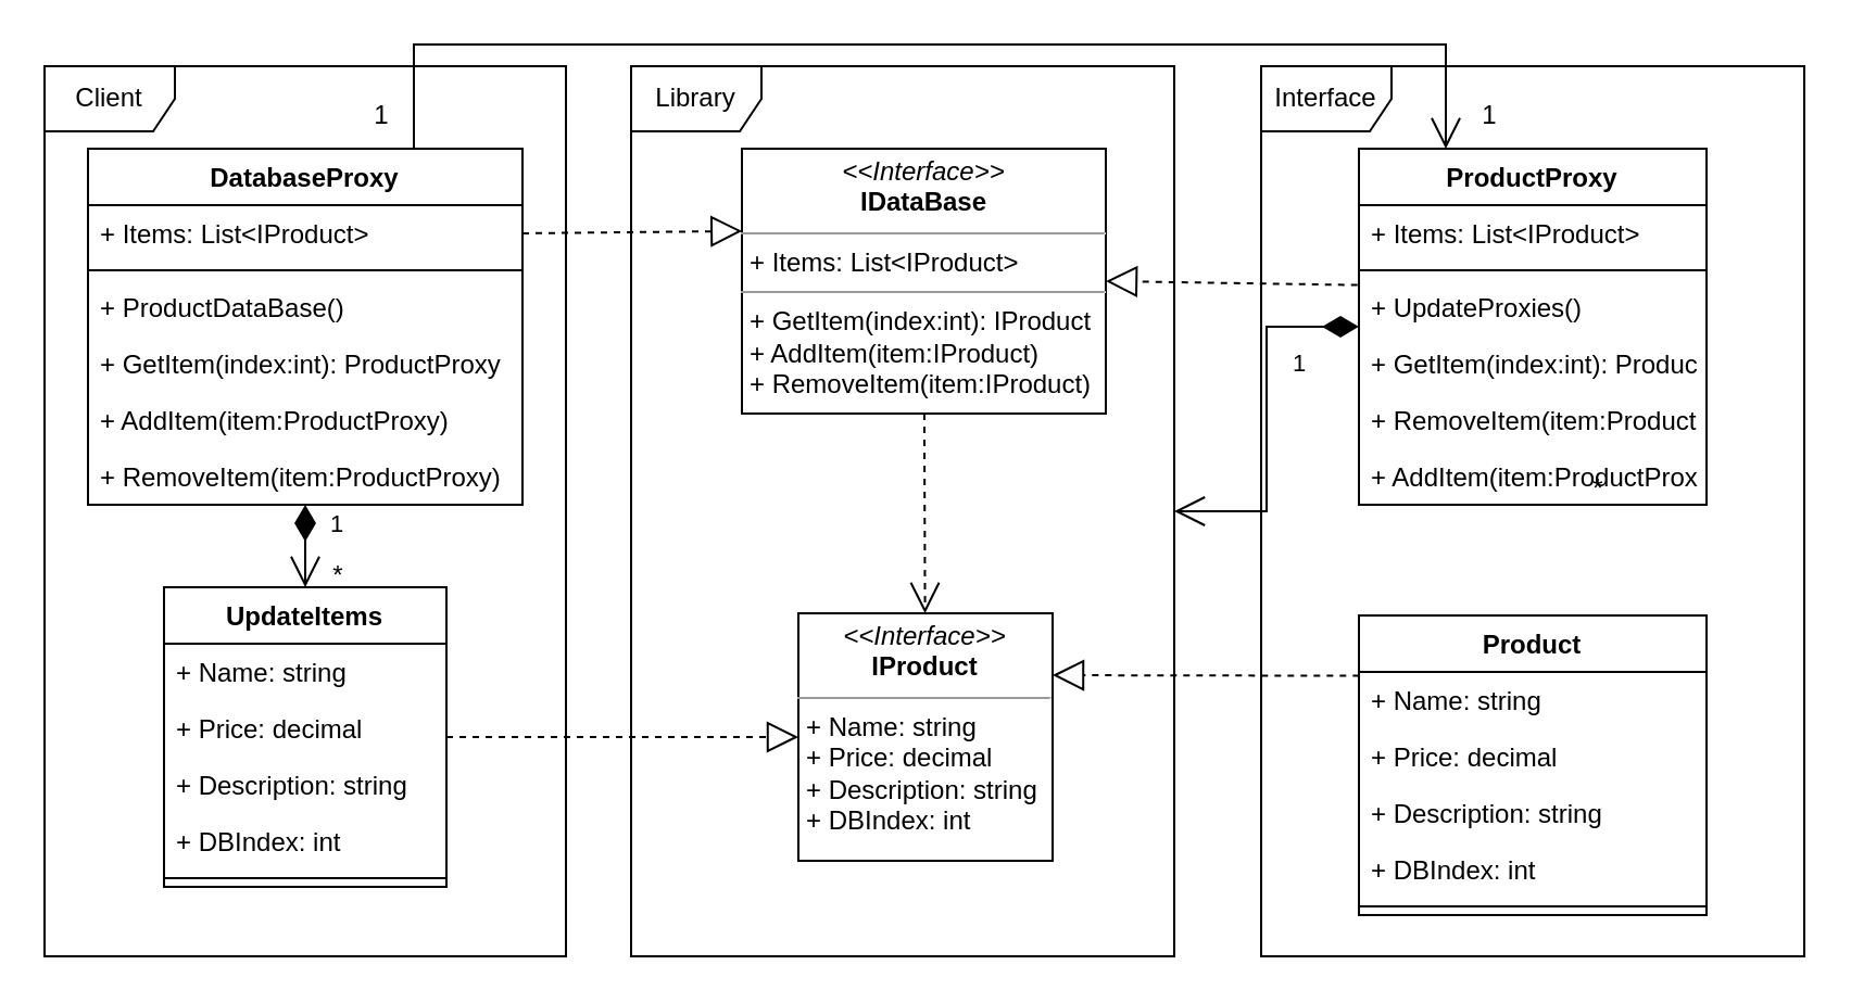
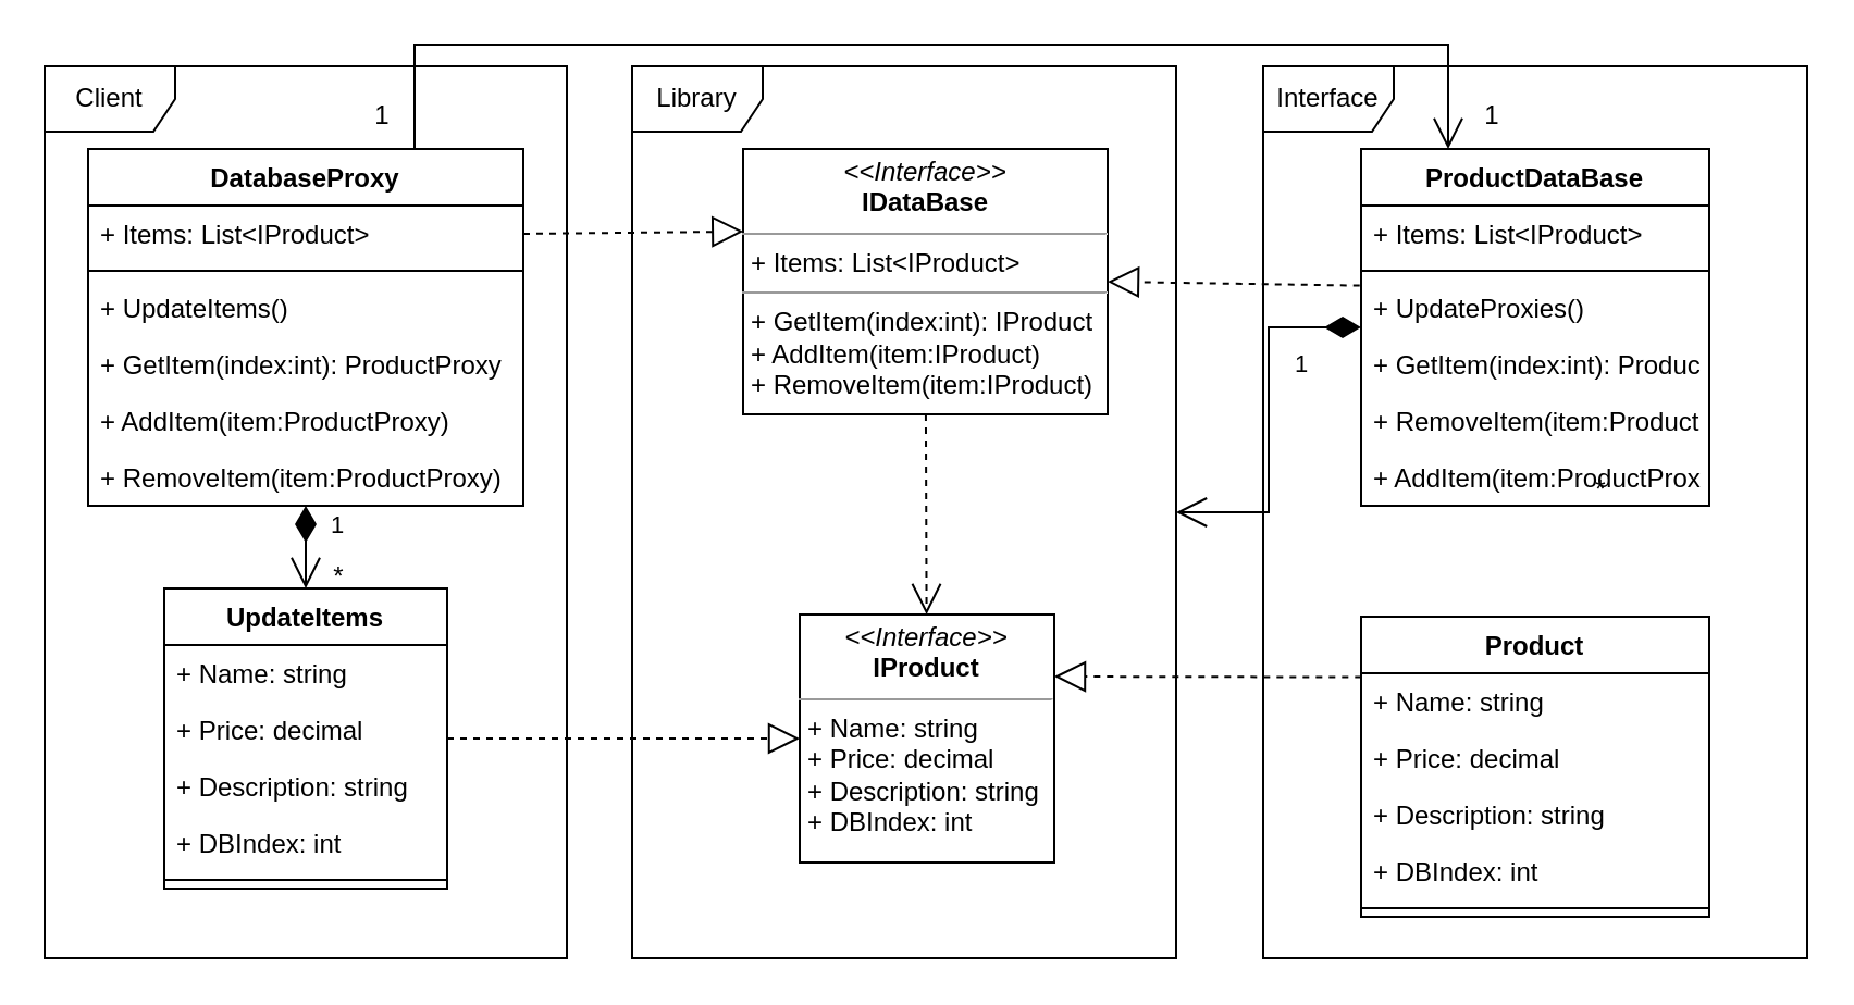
  <mxCell id="0" />
  <mxCell id="1" parent="0" />
  <mxCell id="2" value="Interface" style="shape=umlFrame;whiteSpace=wrap;html=1;" parent="1" vertex="1"><mxGeometry x="580" y="30" width="250" height="410" as="geometry" /></mxCell>
  <mxCell id="3" value="Client" style="shape=umlFrame;whiteSpace=wrap;html=1;" parent="1" vertex="1"><mxGeometry x="20" y="30" width="240" height="410" as="geometry" /></mxCell>
  <mxCell id="4" value="Library" style="shape=umlFrame;whiteSpace=wrap;html=1;" parent="1" vertex="1"><mxGeometry x="290" y="30" width="250" height="410" as="geometry" /></mxCell>
  <mxCell id="5" value="&lt;p style=&quot;margin:0px;margin-top:4px;text-align:center;&quot;&gt;&lt;i&gt;&amp;lt;&amp;lt;Interface&amp;gt;&amp;gt;&lt;/i&gt;&lt;br&gt;&lt;b&gt;IProduct&lt;/b&gt;&lt;/p&gt;&lt;hr size=&quot;1&quot;&gt;&lt;p style=&quot;margin:0px;margin-left:4px;&quot;&gt;+ Name: string&lt;br&gt;+ Price: decimal&lt;/p&gt;&lt;p style=&quot;margin:0px;margin-left:4px;&quot;&gt;+ Description: string&lt;/p&gt;&lt;p style=&quot;margin:0px;margin-left:4px;&quot;&gt;+ DBIndex: int&lt;/p&gt;" style="verticalAlign=top;align=left;overflow=fill;fontSize=12;fontFamily=Helvetica;html=1;" parent="1" vertex="1"><mxGeometry x="367" y="282" width="117" height="114" as="geometry" /></mxCell>
  <mxCell id="6" value="DatabaseProxy" style="swimlane;fontStyle=1;align=center;verticalAlign=top;childLayout=stackLayout;horizontal=1;startSize=26;horizontalStack=0;resizeParent=1;resizeParentMax=0;resizeLast=0;collapsible=1;marginBottom=0;" parent="1" vertex="1"><mxGeometry x="40" y="68" width="200" height="164" as="geometry" /></mxCell>
  <mxCell id="7" value="+ Items: List&lt;IProduct&gt;" style="text;strokeColor=none;fillColor=none;align=left;verticalAlign=top;spacingLeft=4;spacingRight=4;overflow=hidden;rotatable=0;points=[[0,0.5],[1,0.5]];portConstraint=eastwest;" parent="6" vertex="1"><mxGeometry y="26" width="200" height="26" as="geometry" /></mxCell>
  <mxCell id="8" value="" style="line;strokeWidth=1;fillColor=none;align=left;verticalAlign=middle;spacingTop=-1;spacingLeft=3;spacingRight=3;rotatable=0;labelPosition=right;points=[];portConstraint=eastwest;strokeColor=inherit;" parent="6" vertex="1"><mxGeometry y="52" width="200" height="8" as="geometry" /></mxCell>
- <mxCell id="9" value="+ ProductDataBase()" style="text;strokeColor=none;fillColor=none;align=left;verticalAlign=top;spacingLeft=4;spacingRight=4;overflow=hidden;rotatable=0;points=[[0,0.5],[1,0.5]];portConstraint=eastwest;" parent="6" vertex="1"><mxGeometry y="60" width="200" height="26" as="geometry" /></mxCell>
+ <mxCell id="9" value="+ UpdateItems()" style="text;strokeColor=none;fillColor=none;align=left;verticalAlign=top;spacingLeft=4;spacingRight=4;overflow=hidden;rotatable=0;points=[[0,0.5],[1,0.5]];portConstraint=eastwest;" parent="6" vertex="1"><mxGeometry y="60" width="200" height="26" as="geometry" /></mxCell>
  <mxCell id="10" value="+ GetItem(index:int): ProductProxy" style="text;strokeColor=none;fillColor=none;align=left;verticalAlign=top;spacingLeft=4;spacingRight=4;overflow=hidden;rotatable=0;points=[[0,0.5],[1,0.5]];portConstraint=eastwest;" vertex="1" parent="6"><mxGeometry y="86" width="200" height="26" as="geometry" /></mxCell>
  <mxCell id="11" value="+ AddItem(item:ProductProxy)" style="text;strokeColor=none;fillColor=none;align=left;verticalAlign=top;spacingLeft=4;spacingRight=4;overflow=hidden;rotatable=0;points=[[0,0.5],[1,0.5]];portConstraint=eastwest;" vertex="1" parent="6"><mxGeometry y="112" width="200" height="26" as="geometry" /></mxCell>
  <mxCell id="12" value="+ RemoveItem(item:ProductProxy)" style="text;strokeColor=none;fillColor=none;align=left;verticalAlign=top;spacingLeft=4;spacingRight=4;overflow=hidden;rotatable=0;points=[[0,0.5],[1,0.5]];portConstraint=eastwest;" vertex="1" parent="6"><mxGeometry y="138" width="200" height="26" as="geometry" /></mxCell>
- <mxCell id="13" value="ProductProxy" style="swimlane;fontStyle=1;align=center;verticalAlign=top;childLayout=stackLayout;horizontal=1;startSize=26;horizontalStack=0;resizeParent=1;resizeParentMax=0;resizeLast=0;collapsible=1;marginBottom=0;" parent="1" vertex="1"><mxGeometry x="625" y="68" width="160" height="164" as="geometry" /></mxCell>
+ <mxCell id="13" value="ProductDataBase" style="swimlane;fontStyle=1;align=center;verticalAlign=top;childLayout=stackLayout;horizontal=1;startSize=26;horizontalStack=0;resizeParent=1;resizeParentMax=0;resizeLast=0;collapsible=1;marginBottom=0;" parent="1" vertex="1"><mxGeometry x="625" y="68" width="160" height="164" as="geometry" /></mxCell>
  <mxCell id="14" value="+ Items: List&lt;IProduct&gt;" style="text;strokeColor=none;fillColor=none;align=left;verticalAlign=top;spacingLeft=4;spacingRight=4;overflow=hidden;rotatable=0;points=[[0,0.5],[1,0.5]];portConstraint=eastwest;" parent="13" vertex="1"><mxGeometry y="26" width="160" height="26" as="geometry" /></mxCell>
  <mxCell id="15" value="" style="line;strokeWidth=1;fillColor=none;align=left;verticalAlign=middle;spacingTop=-1;spacingLeft=3;spacingRight=3;rotatable=0;labelPosition=right;points=[];portConstraint=eastwest;strokeColor=inherit;" parent="13" vertex="1"><mxGeometry y="52" width="160" height="8" as="geometry" /></mxCell>
  <mxCell id="16" value="+ UpdateProxies()" style="text;strokeColor=none;fillColor=none;align=left;verticalAlign=top;spacingLeft=4;spacingRight=4;overflow=hidden;rotatable=0;points=[[0,0.5],[1,0.5]];portConstraint=eastwest;" parent="13" vertex="1"><mxGeometry y="60" width="160" height="26" as="geometry" /></mxCell>
  <mxCell id="17" value="+ GetItem(index:int): ProductProxy" style="text;strokeColor=none;fillColor=none;align=left;verticalAlign=top;spacingLeft=4;spacingRight=4;overflow=hidden;rotatable=0;points=[[0,0.5],[1,0.5]];portConstraint=eastwest;" vertex="1" parent="13"><mxGeometry y="86" width="160" height="26" as="geometry" /></mxCell>
  <mxCell id="18" value="+ RemoveItem(item:ProductProxy)" style="text;strokeColor=none;fillColor=none;align=left;verticalAlign=top;spacingLeft=4;spacingRight=4;overflow=hidden;rotatable=0;points=[[0,0.5],[1,0.5]];portConstraint=eastwest;" vertex="1" parent="13"><mxGeometry y="112" width="160" height="26" as="geometry" /></mxCell>
  <mxCell id="19" value="+ AddItem(item:ProductProxy)" style="text;strokeColor=none;fillColor=none;align=left;verticalAlign=top;spacingLeft=4;spacingRight=4;overflow=hidden;rotatable=0;points=[[0,0.5],[1,0.5]];portConstraint=eastwest;" vertex="1" parent="13"><mxGeometry y="138" width="160" height="26" as="geometry" /></mxCell>
  <mxCell id="20" value="UpdateItems" style="swimlane;fontStyle=1;align=center;verticalAlign=top;childLayout=stackLayout;horizontal=1;startSize=26;horizontalStack=0;resizeParent=1;resizeParentMax=0;resizeLast=0;collapsible=1;marginBottom=0;" parent="1" vertex="1"><mxGeometry x="75" y="270" width="130" height="138" as="geometry" /></mxCell>
  <mxCell id="21" value="+ Name: string" style="text;strokeColor=none;fillColor=none;align=left;verticalAlign=top;spacingLeft=4;spacingRight=4;overflow=hidden;rotatable=0;points=[[0,0.5],[1,0.5]];portConstraint=eastwest;" parent="20" vertex="1"><mxGeometry y="26" width="130" height="26" as="geometry" /></mxCell>
  <mxCell id="22" value="+ Price: decimal" style="text;strokeColor=none;fillColor=none;align=left;verticalAlign=top;spacingLeft=4;spacingRight=4;overflow=hidden;rotatable=0;points=[[0,0.5],[1,0.5]];portConstraint=eastwest;" parent="20" vertex="1"><mxGeometry y="52" width="130" height="26" as="geometry" /></mxCell>
  <mxCell id="23" value="+ Description: string" style="text;strokeColor=none;fillColor=none;align=left;verticalAlign=top;spacingLeft=4;spacingRight=4;overflow=hidden;rotatable=0;points=[[0,0.5],[1,0.5]];portConstraint=eastwest;" parent="20" vertex="1"><mxGeometry y="78" width="130" height="26" as="geometry" /></mxCell>
  <mxCell id="24" value="+ DBIndex: int" style="text;strokeColor=none;fillColor=none;align=left;verticalAlign=top;spacingLeft=4;spacingRight=4;overflow=hidden;rotatable=0;points=[[0,0.5],[1,0.5]];portConstraint=eastwest;" vertex="1" parent="20"><mxGeometry y="104" width="130" height="26" as="geometry" /></mxCell>
  <mxCell id="25" value="" style="line;strokeWidth=1;fillColor=none;align=left;verticalAlign=middle;spacingTop=-1;spacingLeft=3;spacingRight=3;rotatable=0;labelPosition=right;points=[];portConstraint=eastwest;strokeColor=inherit;" parent="20" vertex="1"><mxGeometry y="130" width="130" height="8" as="geometry" /></mxCell>
  <mxCell id="26" value="Product" style="swimlane;fontStyle=1;align=center;verticalAlign=top;childLayout=stackLayout;horizontal=1;startSize=26;horizontalStack=0;resizeParent=1;resizeParentMax=0;resizeLast=0;collapsible=1;marginBottom=0;" vertex="1" parent="1"><mxGeometry x="625" y="283" width="160" height="138" as="geometry" /></mxCell>
  <mxCell id="27" value="+ Name: string" style="text;strokeColor=none;fillColor=none;align=left;verticalAlign=top;spacingLeft=4;spacingRight=4;overflow=hidden;rotatable=0;points=[[0,0.5],[1,0.5]];portConstraint=eastwest;" vertex="1" parent="26"><mxGeometry y="26" width="160" height="26" as="geometry" /></mxCell>
  <mxCell id="28" value="+ Price: decimal" style="text;strokeColor=none;fillColor=none;align=left;verticalAlign=top;spacingLeft=4;spacingRight=4;overflow=hidden;rotatable=0;points=[[0,0.5],[1,0.5]];portConstraint=eastwest;" vertex="1" parent="26"><mxGeometry y="52" width="160" height="26" as="geometry" /></mxCell>
  <mxCell id="29" value="+ Description: string" style="text;strokeColor=none;fillColor=none;align=left;verticalAlign=top;spacingLeft=4;spacingRight=4;overflow=hidden;rotatable=0;points=[[0,0.5],[1,0.5]];portConstraint=eastwest;" vertex="1" parent="26"><mxGeometry y="78" width="160" height="26" as="geometry" /></mxCell>
  <mxCell id="30" value="+ DBIndex: int" style="text;strokeColor=none;fillColor=none;align=left;verticalAlign=top;spacingLeft=4;spacingRight=4;overflow=hidden;rotatable=0;points=[[0,0.5],[1,0.5]];portConstraint=eastwest;" vertex="1" parent="26"><mxGeometry y="104" width="160" height="26" as="geometry" /></mxCell>
  <mxCell id="31" value="" style="line;strokeWidth=1;fillColor=none;align=left;verticalAlign=middle;spacingTop=-1;spacingLeft=3;spacingRight=3;rotatable=0;labelPosition=right;points=[];portConstraint=eastwest;strokeColor=inherit;" vertex="1" parent="26"><mxGeometry y="130" width="160" height="8" as="geometry" /></mxCell>
  <mxCell id="32" value="&lt;p style=&quot;margin:0px;margin-top:4px;text-align:center;&quot;&gt;&lt;i&gt;&amp;lt;&amp;lt;Interface&amp;gt;&amp;gt;&lt;/i&gt;&lt;br&gt;&lt;b&gt;IDataBase&lt;/b&gt;&lt;/p&gt;&lt;hr size=&quot;1&quot;&gt;&lt;p style=&quot;margin:0px;margin-left:4px;&quot;&gt;+ Items: List&amp;lt;IProduct&amp;gt;&lt;br&gt;&lt;/p&gt;&lt;hr size=&quot;1&quot;&gt;&lt;p style=&quot;margin:0px;margin-left:4px;&quot;&gt;+ GetItem(index:int): IProduct&lt;br&gt;&lt;/p&gt;&lt;p style=&quot;margin:0px;margin-left:4px;&quot;&gt;+ AddItem(item:IProduct)&lt;/p&gt;&lt;p style=&quot;margin:0px;margin-left:4px;&quot;&gt;+ RemoveItem(item:IProduct)&lt;/p&gt;" style="verticalAlign=top;align=left;overflow=fill;fontSize=12;fontFamily=Helvetica;html=1;" vertex="1" parent="1"><mxGeometry x="341" y="68" width="167.5" height="122" as="geometry" /></mxCell>
  <mxCell id="33" value="1" style="endArrow=open;html=1;endSize=12;startArrow=diamondThin;startSize=14;startFill=1;edgeStyle=orthogonalEdgeStyle;align=left;verticalAlign=bottom;rounded=0;" edge="1" parent="1" source="13" target="4"><mxGeometry x="-0.2" y="10" relative="1" as="geometry"><mxPoint x="810" y="220" as="sourcePoint" /><mxPoint x="940" y="210" as="targetPoint" /><mxPoint as="offset" /></mxGeometry></mxCell>
  <mxCell id="34" value="*" style="text;html=1;align=center;verticalAlign=middle;resizable=0;points=[];autosize=1;strokeColor=none;fillColor=none;" vertex="1" parent="1"><mxGeometry x="720" y="210" width="30" height="30" as="geometry" /></mxCell>
  <mxCell id="35" value="" style="endArrow=open;endSize=12;dashed=1;html=1;rounded=0;" edge="1" parent="1" source="32" target="5"><mxGeometry width="160" relative="1" as="geometry"><mxPoint x="350" y="240" as="sourcePoint" /><mxPoint x="510" y="240" as="targetPoint" /></mxGeometry></mxCell>
  <mxCell id="36" value="" style="endArrow=block;dashed=1;endFill=0;endSize=12;html=1;rounded=0;entryX=1;entryY=0.5;entryDx=0;entryDy=0;exitX=-0.004;exitY=0.108;exitDx=0;exitDy=0;exitPerimeter=0;" edge="1" parent="1" source="16" target="32"><mxGeometry width="160" relative="1" as="geometry"><mxPoint x="380" y="290" as="sourcePoint" /><mxPoint x="550" y="180" as="targetPoint" /></mxGeometry></mxCell>
  <mxCell id="37" value="" style="endArrow=block;dashed=1;endFill=0;endSize=12;html=1;rounded=0;exitX=0.001;exitY=0.069;exitDx=0;exitDy=0;entryX=1;entryY=0.25;entryDx=0;entryDy=0;exitPerimeter=0;" edge="1" parent="1" source="27" target="5"><mxGeometry width="160" relative="1" as="geometry"><mxPoint x="460" y="500" as="sourcePoint" /><mxPoint x="620" y="500" as="targetPoint" /></mxGeometry></mxCell>
  <mxCell id="38" value="" style="endArrow=block;dashed=1;endFill=0;endSize=12;html=1;rounded=0;" edge="1" parent="1" source="20" target="5"><mxGeometry width="160" relative="1" as="geometry"><mxPoint x="380" y="290" as="sourcePoint" /><mxPoint x="540" y="290" as="targetPoint" /></mxGeometry></mxCell>
  <mxCell id="39" value="" style="endArrow=block;dashed=1;endFill=0;endSize=12;html=1;rounded=0;exitX=1;exitY=0.5;exitDx=0;exitDy=0;entryX=0.001;entryY=0.311;entryDx=0;entryDy=0;entryPerimeter=0;" edge="1" parent="1" source="7" target="32"><mxGeometry width="160" relative="1" as="geometry"><mxPoint x="380" y="290" as="sourcePoint" /><mxPoint x="540" y="290" as="targetPoint" /></mxGeometry></mxCell>
  <mxCell id="40" value="1" style="endArrow=open;html=1;endSize=12;startArrow=diamondThin;startSize=14;startFill=1;edgeStyle=orthogonalEdgeStyle;align=left;verticalAlign=bottom;rounded=0;" edge="1" parent="1" source="6" target="20"><mxGeometry x="-0.053" y="10" relative="1" as="geometry"><mxPoint x="230" y="500" as="sourcePoint" /><mxPoint x="390" y="500" as="targetPoint" /><mxPoint as="offset" /></mxGeometry></mxCell>
  <mxCell id="41" value="*" style="text;html=1;align=center;verticalAlign=middle;resizable=0;points=[];autosize=1;strokeColor=none;fillColor=none;" vertex="1" parent="1"><mxGeometry x="140" y="250" width="30" height="30" as="geometry" /></mxCell>
  <mxCell id="42" value="" style="endArrow=open;endFill=1;endSize=12;html=1;rounded=0;exitX=0.75;exitY=0;exitDx=0;exitDy=0;entryX=0.25;entryY=0;entryDx=0;entryDy=0;" edge="1" parent="1" source="6" target="13"><mxGeometry width="160" relative="1" as="geometry"><mxPoint x="380" y="250" as="sourcePoint" /><mxPoint x="540" y="250" as="targetPoint" /><Array as="points"><mxPoint x="190" y="20" /><mxPoint x="665" y="20" /></Array></mxGeometry></mxCell>
  <mxCell id="43" value="1" style="text;html=1;align=center;verticalAlign=middle;resizable=0;points=[];autosize=1;strokeColor=none;fillColor=none;" vertex="1" parent="1"><mxGeometry x="160" y="38" width="30" height="30" as="geometry" /></mxCell>
  <mxCell id="44" value="1" style="text;html=1;align=center;verticalAlign=middle;resizable=0;points=[];autosize=1;strokeColor=none;fillColor=none;" vertex="1" parent="1"><mxGeometry x="670" y="38" width="30" height="30" as="geometry" /></mxCell>
